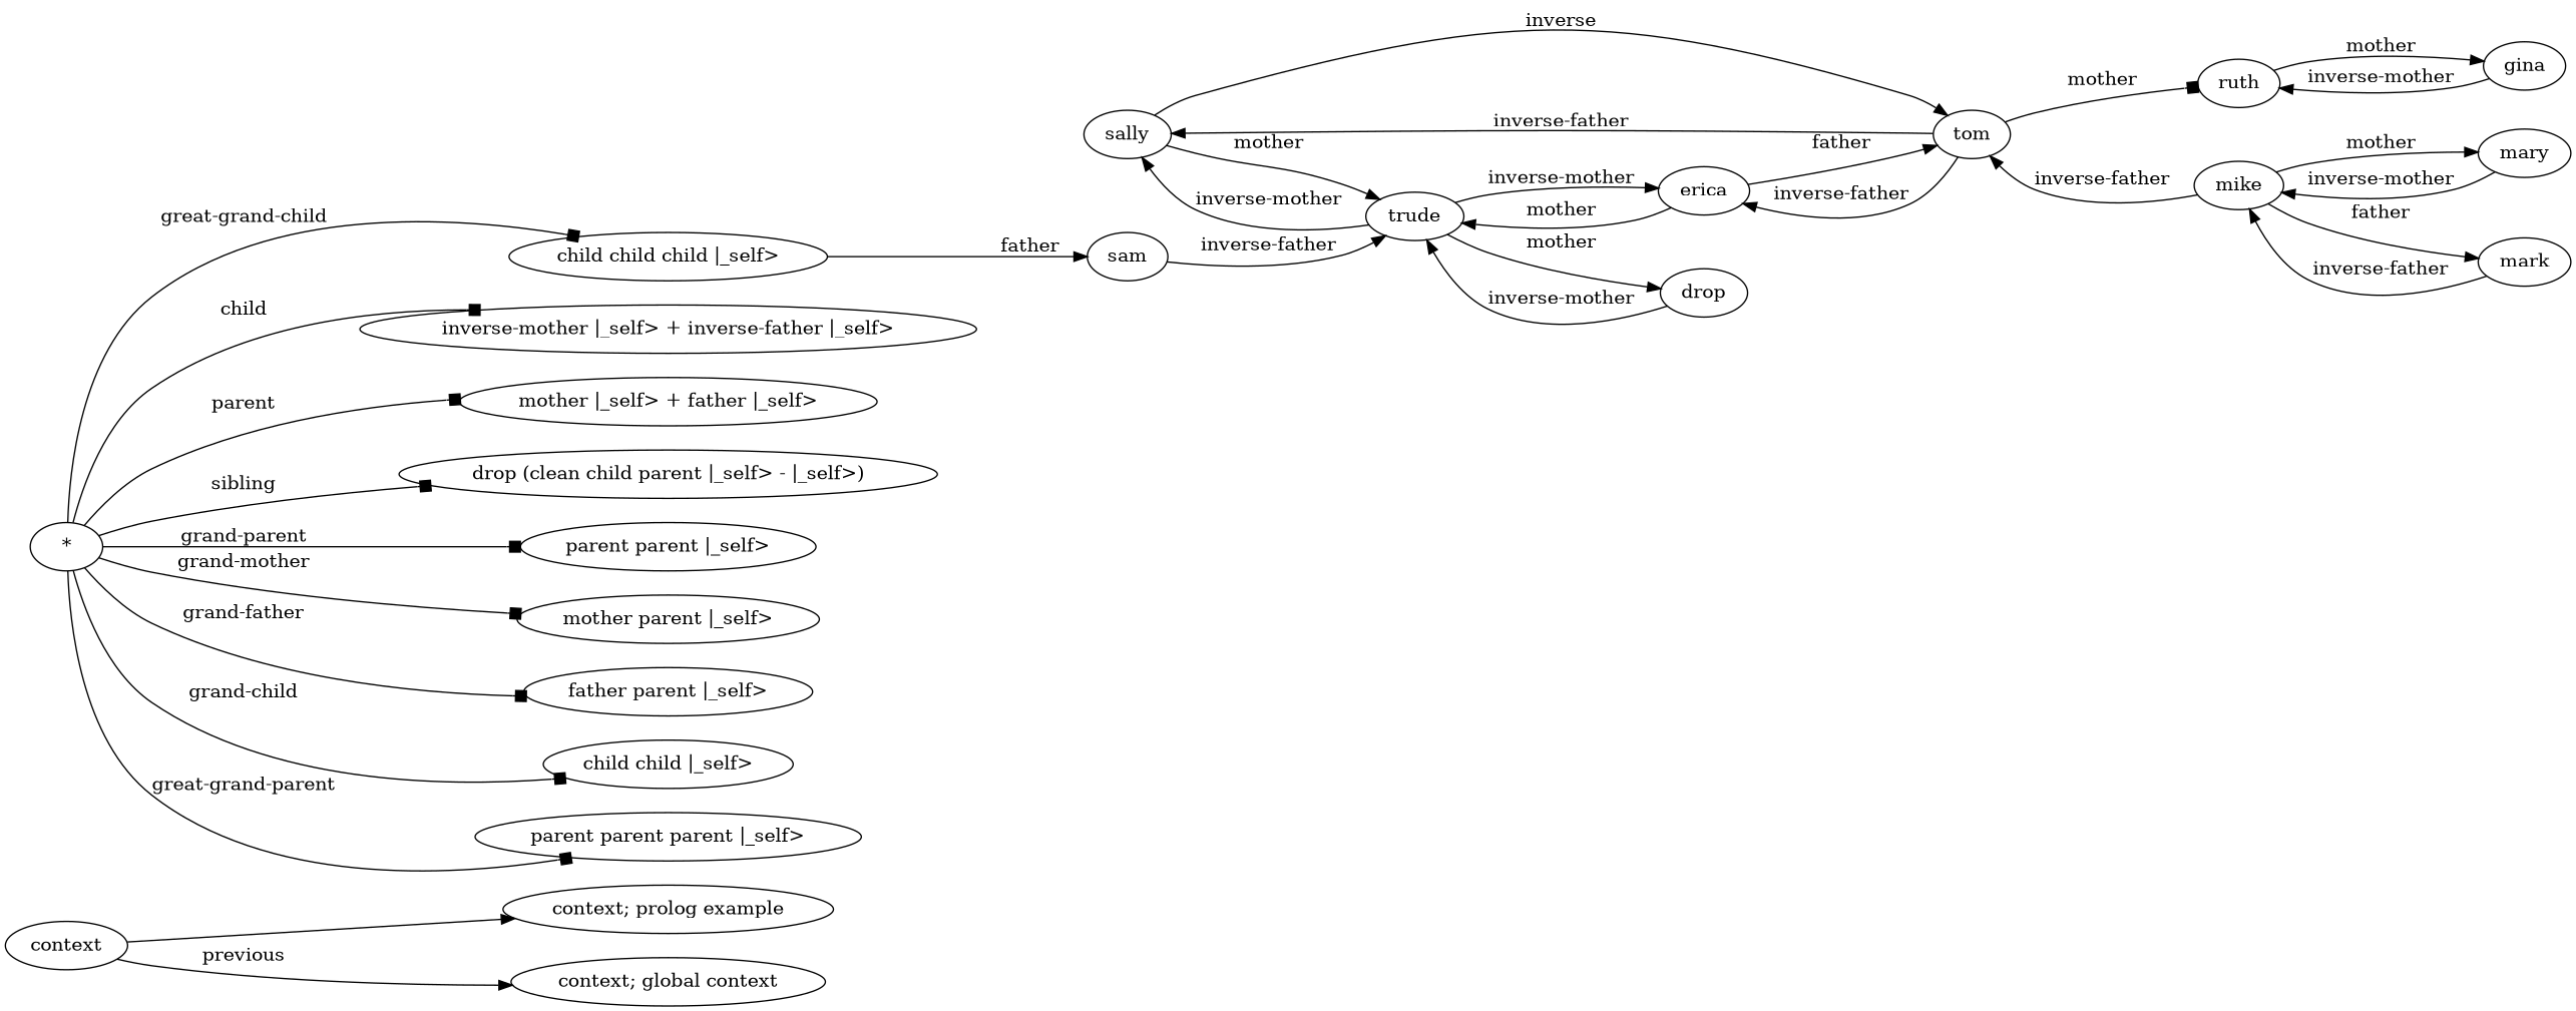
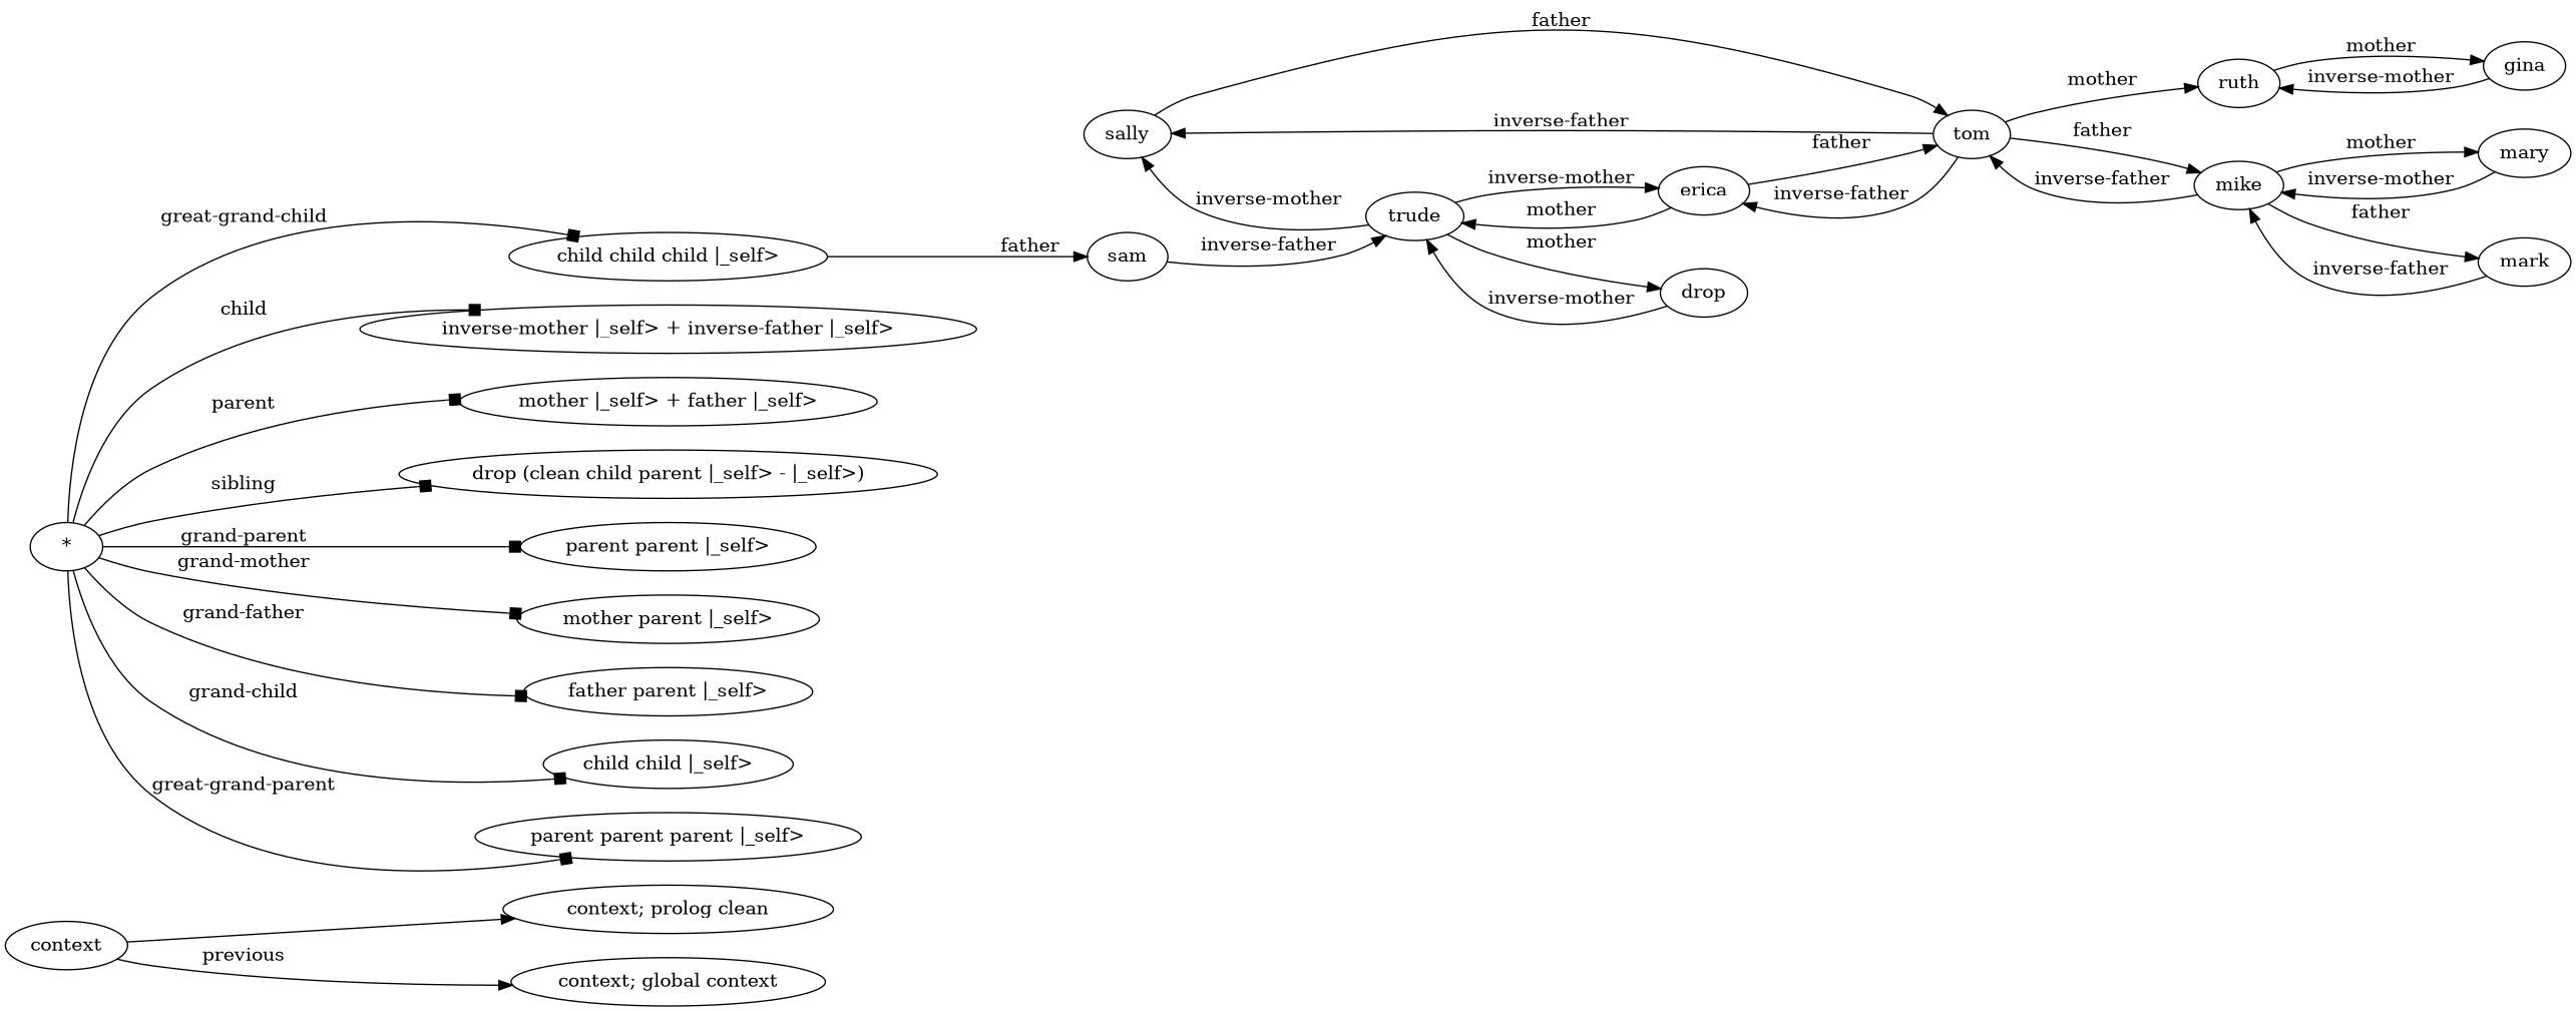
  digraph {
    rankdir=LR
    edge [arrowhead=normal]
    context
-   "context; prolog example"
+   "context; prolog example" [label="context; prolog clean"]
    "context; global context"
    sally
    trude
    tom
    erica
    n8 [label=drop]
    ruth
    mike
    sam
    gina
    mary
    mark
    "*"
    "inverse-mother |_self> + inverse-father |_self>"
    "mother |_self> + father |_self>"
    "drop (clean child parent |_self> - |_self>)"
    "parent parent |_self>"
    "mother parent |_self>"
    "father parent |_self>"
    "child child |_self>"
    "child child child |_self>"
    "parent parent parent |_self>"
    context -> "context; prolog example"
    context -> "context; global context" [label=previous]
-   sally -> trude [label=mother]
-   sally -> tom [label=inverse]
+   sally -> tom [label=father]
    trude -> sally [label="inverse-mother"]
    trude -> erica [label="inverse-mother"]
    trude -> n8 [label=mother]
    tom -> sally [label="inverse-father"]
    tom -> erica [label="inverse-father"]
-   tom -> ruth [arrowhead=box label=mother]
+   tom -> ruth [label=mother]
+   tom -> mike [label=father]
    erica -> trude [label=mother]
    erica -> tom [label=father]
    n8 -> trude [label="inverse-mother"]
    ruth -> gina [label=mother]
    mike -> tom [label="inverse-father"]
    mike -> mary [label=mother]
    mike -> mark [label=father]
    sam -> trude [label="inverse-father"]
    gina -> ruth [label="inverse-mother"]
    mary -> mike [label="inverse-mother"]
    mark -> mike [label="inverse-father"]
    "*" -> "inverse-mother |_self> + inverse-father |_self>" [arrowhead=box label=child]
    "*" -> "mother |_self> + father |_self>" [arrowhead=box label=parent]
    "*" -> "drop (clean child parent |_self> - |_self>)" [arrowhead=box label=sibling]
    "*" -> "parent parent |_self>" [arrowhead=box label="grand-parent"]
    "*" -> "mother parent |_self>" [arrowhead=box label="grand-mother"]
    "*" -> "father parent |_self>" [arrowhead=box label="grand-father"]
    "*" -> "child child |_self>" [arrowhead=box label="grand-child"]
    "*" -> "child child child |_self>" [arrowhead=box label="great-grand-child"]
    "*" -> "parent parent parent |_self>" [arrowhead=box label="great-grand-parent"]
    "child child child |_self>" -> sam [label=father]
  }
